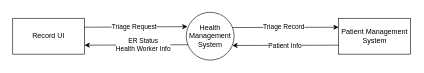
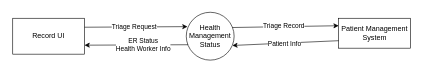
  <mxCell id="0" />
  <mxCell id="1" parent="0" />
- <mxCell id="2" value="&lt;div&gt;Health&lt;/div&gt;&lt;div&gt;Management&lt;/div&gt;&lt;div&gt;System&lt;br&gt;&lt;/div&gt;" style="ellipse;whiteSpace=wrap;html=1;aspect=fixed;" vertex="1" parent="1"><mxGeometry x="310" y="20" width="80" height="80" as="geometry" /></mxCell>
+ <mxCell id="2" value="&lt;div&gt;Health&lt;/div&gt;&lt;div&gt;Management&lt;/div&gt;&lt;div&gt;Status&lt;br&gt;&lt;/div&gt;" style="ellipse;whiteSpace=wrap;html=1;aspect=fixed;" vertex="1" parent="1"><mxGeometry x="310" y="20" width="80" height="80" as="geometry" /></mxCell>
  <mxCell id="3" value="Record UI" style="rounded=0;whiteSpace=wrap;html=1;" vertex="1" parent="1"><mxGeometry x="20" y="30" width="120" height="60" as="geometry" /></mxCell>
- <mxCell id="4" value="Patient Management System" style="rounded=0;whiteSpace=wrap;html=1;" vertex="1" parent="1"><mxGeometry x="564.67" y="30" width="120" height="60" as="geometry" /></mxCell>
+ <mxCell id="4" value="Patient Management System" style="rounded=0;whiteSpace=wrap;html=1;" vertex="1" parent="1"><mxGeometry x="564.67" y="30" width="120" height="50" as="geometry" /></mxCell>
  <mxCell id="5" value="" style="endArrow=classic;html=1;rounded=0;exitX=1;exitY=0.25;exitDx=0;exitDy=0;entryX=0.025;entryY=0.3;entryDx=0;entryDy=0;entryPerimeter=0;" edge="1" parent="1" source="3" target="2"><mxGeometry width="50" height="50" relative="1" as="geometry"><mxPoint x="330" y="80" as="sourcePoint" /><mxPoint x="380" y="30" as="targetPoint" /></mxGeometry></mxCell>
  <mxCell id="6" value="Triage Request" style="edgeLabel;html=1;align=center;verticalAlign=middle;resizable=0;points=[];" vertex="1" connectable="0" parent="5"><mxGeometry x="0.051" relative="1" as="geometry"><mxPoint x="-7" as="offset" /></mxGeometry></mxCell>
  <mxCell id="7" value="" style="endArrow=classic;html=1;rounded=0;entryX=1;entryY=0.75;entryDx=0;entryDy=0;exitX=0.037;exitY=0.678;exitDx=0;exitDy=0;exitPerimeter=0;" edge="1" parent="1" source="2" target="3"><mxGeometry width="50" height="50" relative="1" as="geometry"><mxPoint x="280" y="170" as="sourcePoint" /><mxPoint x="380" y="30" as="targetPoint" /></mxGeometry></mxCell>
  <mxCell id="8" value="&lt;div&gt;ER Status&lt;/div&gt;&lt;div&gt;Health Worker Info&lt;br&gt;&lt;/div&gt;" style="edgeLabel;html=1;align=center;verticalAlign=middle;resizable=0;points=[];" vertex="1" connectable="0" parent="7"><mxGeometry x="-0.127" relative="1" as="geometry"><mxPoint as="offset" /></mxGeometry></mxCell>
  <mxCell id="9" value="" style="endArrow=classic;html=1;rounded=0;exitX=1;exitY=0.25;exitDx=0;exitDy=0;entryX=0;entryY=0.25;entryDx=0;entryDy=0;" edge="1" parent="1" target="4"><mxGeometry width="50" height="50" relative="1" as="geometry"><mxPoint x="387" y="45.5" as="sourcePoint" /><mxPoint x="489" y="44.5" as="targetPoint" /></mxGeometry></mxCell>
  <mxCell id="10" value="Triage Record" style="edgeLabel;html=1;align=center;verticalAlign=middle;resizable=0;points=[];" vertex="1" connectable="0" parent="9"><mxGeometry x="0.021" y="1" relative="1" as="geometry"><mxPoint x="-5" as="offset" /></mxGeometry></mxCell>
  <mxCell id="11" value="" style="endArrow=classic;html=1;rounded=0;entryX=1;entryY=0.75;entryDx=0;entryDy=0;exitX=0;exitY=0.75;exitDx=0;exitDy=0;" edge="1" parent="1" source="4"><mxGeometry width="50" height="50" relative="1" as="geometry"><mxPoint x="490" y="74.5" as="sourcePoint" /><mxPoint x="387" y="75.5" as="targetPoint" /></mxGeometry></mxCell>
  <mxCell id="12" value="Patient Info" style="edgeLabel;html=1;align=center;verticalAlign=middle;resizable=0;points=[];" vertex="1" connectable="0" parent="11"><mxGeometry x="0.041" y="1" relative="1" as="geometry"><mxPoint x="2" as="offset" /></mxGeometry></mxCell>
